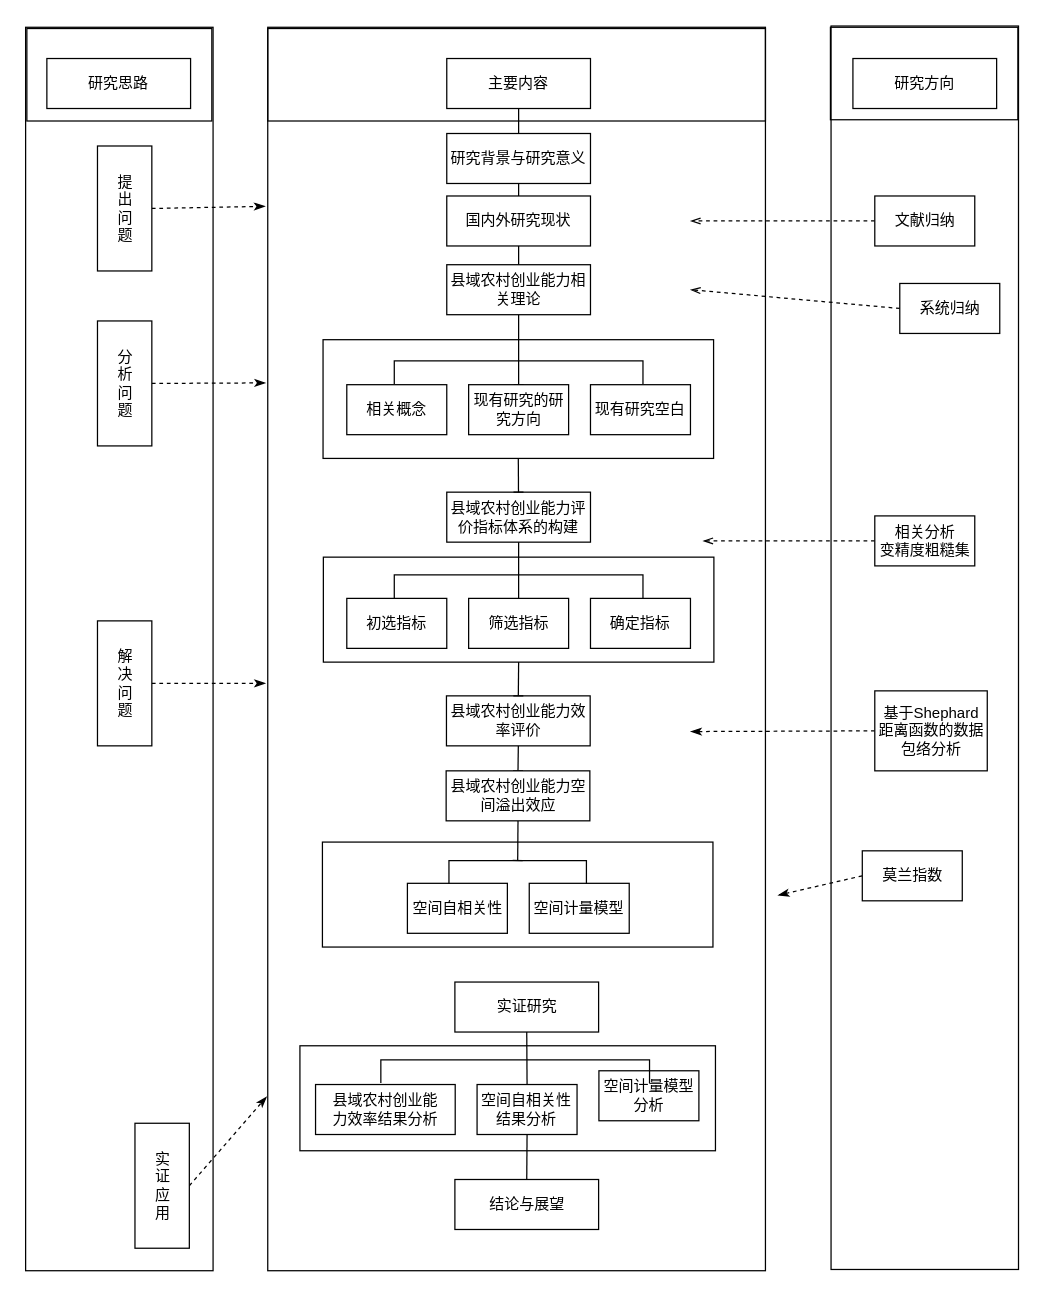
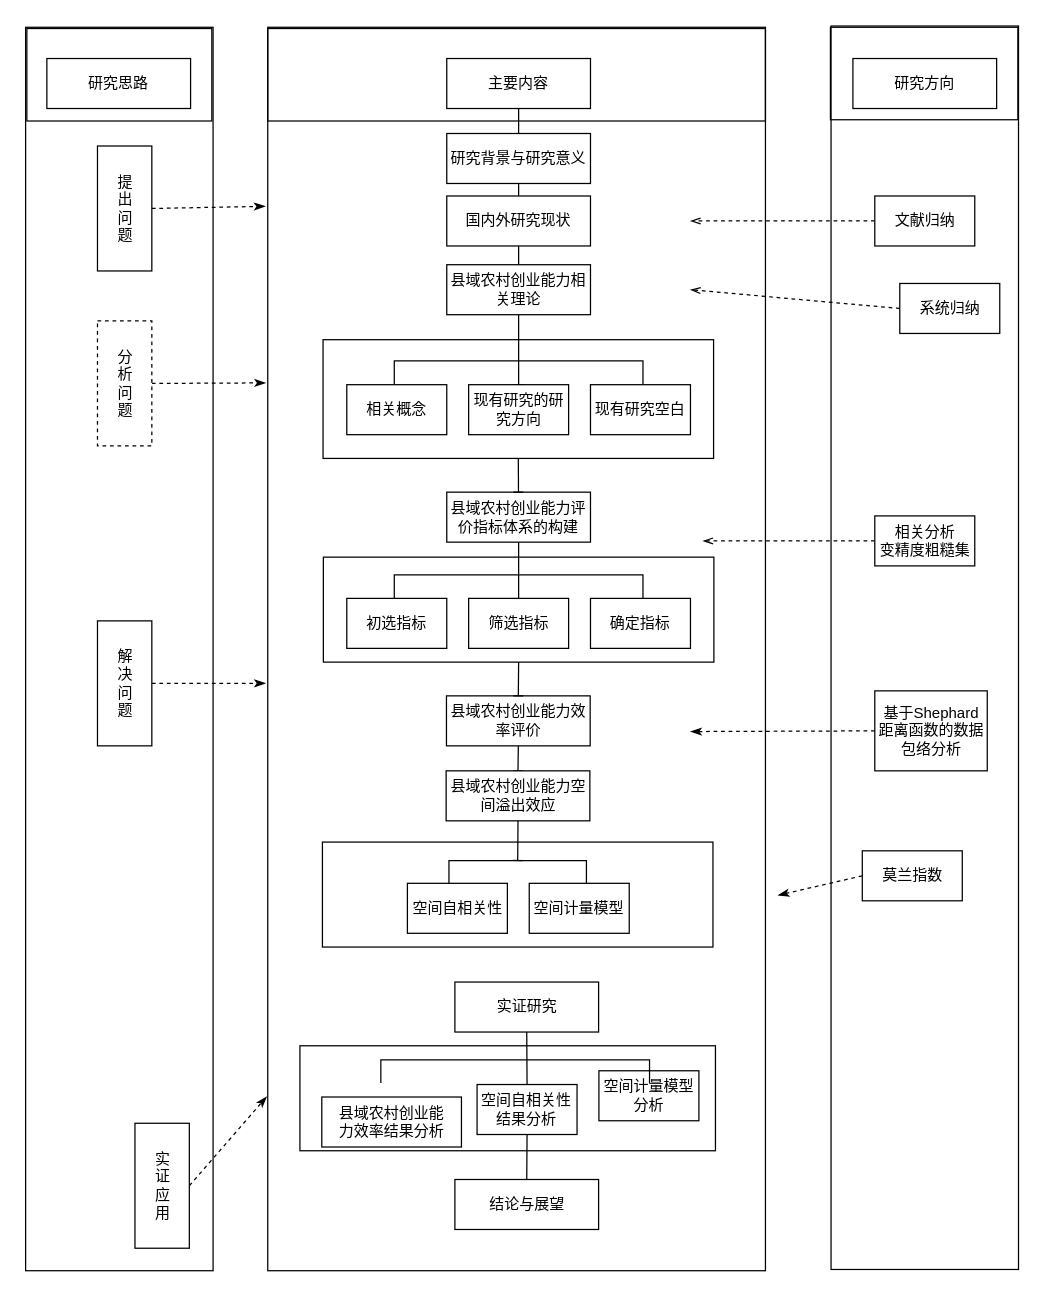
  <mxCell id="0" />
  <mxCell id="1" parent="0" />
  <mxCell id="2" value="&lt;font style=&quot;vertical-align: inherit&quot;&gt;&lt;font style=&quot;vertical-align: inherit&quot;&gt;&lt;font style=&quot;vertical-align: inherit&quot;&gt;&lt;font style=&quot;vertical-align: inherit&quot;&gt;研究思路&lt;/font&gt;&lt;/font&gt;&lt;/font&gt;&lt;/font&gt;" style="rounded=0;whiteSpace=wrap;html=1;" vertex="1" parent="1"><mxGeometry x="37" y="46" width="115" height="40" as="geometry" /></mxCell>
  <mxCell id="3" style="edgeStyle=none;rounded=0;orthogonalLoop=1;jettySize=auto;html=1;exitX=0.5;exitY=1;exitDx=0;exitDy=0;entryX=0.5;entryY=0;entryDx=0;entryDy=0;fontFamily=Comic Sans MS;endArrow=none;endFill=0;" edge="1" parent="1" source="4" target="15"><mxGeometry relative="1" as="geometry" /></mxCell>
  <mxCell id="4" value="&lt;font style=&quot;vertical-align: inherit&quot;&gt;&lt;font style=&quot;vertical-align: inherit&quot;&gt;主要内容&lt;/font&gt;&lt;/font&gt;" style="rounded=0;whiteSpace=wrap;html=1;" vertex="1" parent="1"><mxGeometry x="357" y="46" width="115" height="40" as="geometry" /></mxCell>
  <mxCell id="5" value="&lt;font style=&quot;vertical-align: inherit&quot;&gt;&lt;font style=&quot;vertical-align: inherit&quot;&gt;研究方向&lt;/font&gt;&lt;/font&gt;" style="rounded=0;whiteSpace=wrap;html=1;" vertex="1" parent="1"><mxGeometry x="682" y="46" width="115" height="40" as="geometry" /></mxCell>
  <mxCell id="6" style="edgeStyle=none;rounded=0;orthogonalLoop=1;jettySize=auto;html=1;exitX=1;exitY=0.5;exitDx=0;exitDy=0;dashed=1;fontFamily=Comic Sans MS;endArrow=classicThin;endFill=1;strokeWidth=1;entryX=-0.005;entryY=0.144;entryDx=0;entryDy=0;entryPerimeter=0;" edge="1" parent="1" source="7" target="61"><mxGeometry relative="1" as="geometry"><mxPoint x="222" y="166" as="targetPoint" /></mxGeometry></mxCell>
  <mxCell id="7" value="&lt;font style=&quot;vertical-align: inherit&quot;&gt;&lt;font style=&quot;vertical-align: inherit&quot;&gt;&lt;font style=&quot;vertical-align: inherit&quot;&gt;&lt;font style=&quot;vertical-align: inherit&quot;&gt;&lt;font style=&quot;vertical-align: inherit&quot;&gt;&lt;font style=&quot;vertical-align: inherit&quot;&gt;提出问题&lt;/font&gt;&lt;/font&gt;&lt;/font&gt;&lt;/font&gt;&lt;/font&gt;&lt;/font&gt;" style="rounded=0;html=1;whiteSpace=wrap;labelPosition=center;verticalLabelPosition=middle;align=center;verticalAlign=middle;labelBorderColor=none;fontFamily=Comic Sans MS;spacingTop=0;spacing=12;" vertex="1" parent="1"><mxGeometry x="77.5" y="116" width="43.5" height="100" as="geometry" /></mxCell>
  <mxCell id="8" style="edgeStyle=none;rounded=0;orthogonalLoop=1;jettySize=auto;html=1;exitX=1;exitY=0.5;exitDx=0;exitDy=0;dashed=1;fontFamily=Comic Sans MS;endArrow=classicThin;endFill=1;strokeWidth=1;entryX=-0.004;entryY=0.286;entryDx=0;entryDy=0;entryPerimeter=0;" edge="1" parent="1" source="9" target="61"><mxGeometry relative="1" as="geometry"><mxPoint x="202" y="306" as="targetPoint" /></mxGeometry></mxCell>
- <mxCell id="9" value="&lt;font style=&quot;vertical-align: inherit&quot;&gt;&lt;font style=&quot;vertical-align: inherit&quot;&gt;&lt;font style=&quot;vertical-align: inherit&quot;&gt;&lt;font style=&quot;vertical-align: inherit&quot;&gt;&lt;font style=&quot;vertical-align: inherit&quot;&gt;&lt;font style=&quot;vertical-align: inherit&quot;&gt;&lt;font style=&quot;vertical-align: inherit&quot;&gt;&lt;font style=&quot;vertical-align: inherit&quot;&gt;分析问题&lt;/font&gt;&lt;/font&gt;&lt;/font&gt;&lt;/font&gt;&lt;/font&gt;&lt;/font&gt;&lt;/font&gt;&lt;/font&gt;" style="rounded=0;whiteSpace=wrap;html=1;spacing=12;" vertex="1" parent="1"><mxGeometry x="77.5" y="256" width="43.5" height="100" as="geometry" /></mxCell>
+ <mxCell id="9" value="&lt;font style=&quot;vertical-align: inherit&quot;&gt;&lt;font style=&quot;vertical-align: inherit&quot;&gt;&lt;font style=&quot;vertical-align: inherit&quot;&gt;&lt;font style=&quot;vertical-align: inherit&quot;&gt;&lt;font style=&quot;vertical-align: inherit&quot;&gt;&lt;font style=&quot;vertical-align: inherit&quot;&gt;&lt;font style=&quot;vertical-align: inherit&quot;&gt;&lt;font style=&quot;vertical-align: inherit&quot;&gt;分析问题&lt;/font&gt;&lt;/font&gt;&lt;/font&gt;&lt;/font&gt;&lt;/font&gt;&lt;/font&gt;&lt;/font&gt;&lt;/font&gt;" style="rounded=0;whiteSpace=wrap;html=1;spacing=12;dashed=1;" vertex="1" parent="1"><mxGeometry x="77.5" y="256" width="43.5" height="100" as="geometry" /></mxCell>
  <mxCell id="10" style="edgeStyle=none;rounded=0;orthogonalLoop=1;jettySize=auto;html=1;exitX=1;exitY=0.5;exitDx=0;exitDy=0;dashed=1;fontFamily=Comic Sans MS;endArrow=classicThin;endFill=1;strokeWidth=1;entryX=-0.002;entryY=0.86;entryDx=0;entryDy=0;entryPerimeter=0;" edge="1" parent="1" source="11" target="61"><mxGeometry relative="1" as="geometry"><mxPoint x="192" y="878" as="targetPoint" /></mxGeometry></mxCell>
  <mxCell id="11" value="&lt;font style=&quot;vertical-align: inherit&quot;&gt;&lt;font style=&quot;vertical-align: inherit&quot;&gt;&lt;font style=&quot;vertical-align: inherit&quot;&gt;&lt;font style=&quot;vertical-align: inherit&quot;&gt;&lt;font style=&quot;vertical-align: inherit&quot;&gt;&lt;font style=&quot;vertical-align: inherit&quot;&gt;&lt;font style=&quot;vertical-align: inherit&quot;&gt;&lt;font style=&quot;vertical-align: inherit&quot;&gt;&lt;font style=&quot;vertical-align: inherit&quot;&gt;&lt;font style=&quot;vertical-align: inherit&quot;&gt;&lt;font style=&quot;vertical-align: inherit&quot;&gt;&lt;font style=&quot;vertical-align: inherit&quot;&gt;实证应用&lt;/font&gt;&lt;/font&gt;&lt;/font&gt;&lt;/font&gt;&lt;/font&gt;&lt;/font&gt;&lt;/font&gt;&lt;/font&gt;&lt;/font&gt;&lt;/font&gt;&lt;/font&gt;&lt;/font&gt;" style="rounded=0;whiteSpace=wrap;html=1;spacing=12;" vertex="1" parent="1"><mxGeometry x="107.5" y="898" width="43.5" height="100" as="geometry" /></mxCell>
  <mxCell id="12" style="edgeStyle=none;rounded=0;orthogonalLoop=1;jettySize=auto;html=1;exitX=1;exitY=0.5;exitDx=0;exitDy=0;dashed=1;fontFamily=Comic Sans MS;endArrow=classicThin;endFill=1;strokeWidth=1;" edge="1" parent="1" source="13"><mxGeometry relative="1" as="geometry"><mxPoint x="212" y="546" as="targetPoint" /></mxGeometry></mxCell>
  <mxCell id="13" value="&lt;font style=&quot;vertical-align: inherit&quot;&gt;&lt;font style=&quot;vertical-align: inherit&quot;&gt;&lt;font style=&quot;vertical-align: inherit&quot;&gt;&lt;font style=&quot;vertical-align: inherit&quot;&gt;&lt;font style=&quot;vertical-align: inherit&quot;&gt;&lt;font style=&quot;vertical-align: inherit&quot;&gt;&lt;font style=&quot;vertical-align: inherit&quot;&gt;&lt;font style=&quot;vertical-align: inherit&quot;&gt;解决问题&lt;/font&gt;&lt;/font&gt;&lt;/font&gt;&lt;/font&gt;&lt;/font&gt;&lt;/font&gt;&lt;/font&gt;&lt;/font&gt;" style="rounded=0;whiteSpace=wrap;html=1;spacing=12;" vertex="1" parent="1"><mxGeometry x="77.5" y="496" width="43.5" height="100" as="geometry" /></mxCell>
  <mxCell id="14" style="edgeStyle=none;rounded=0;orthogonalLoop=1;jettySize=auto;html=1;exitX=0.5;exitY=1;exitDx=0;exitDy=0;entryX=0.5;entryY=0;entryDx=0;entryDy=0;fontFamily=Comic Sans MS;endArrow=none;endFill=0;" edge="1" parent="1" source="15" target="17"><mxGeometry relative="1" as="geometry" /></mxCell>
  <mxCell id="15" value="&lt;font style=&quot;vertical-align: inherit&quot;&gt;&lt;font style=&quot;vertical-align: inherit&quot;&gt;&lt;font style=&quot;vertical-align: inherit&quot;&gt;&lt;font style=&quot;vertical-align: inherit&quot;&gt;研究背景与研究意义&lt;/font&gt;&lt;/font&gt;&lt;/font&gt;&lt;/font&gt;" style="rounded=0;whiteSpace=wrap;html=1;" vertex="1" parent="1"><mxGeometry x="357" y="106" width="115" height="40" as="geometry" /></mxCell>
  <mxCell id="16" style="edgeStyle=none;rounded=0;orthogonalLoop=1;jettySize=auto;html=1;exitX=0.5;exitY=1;exitDx=0;exitDy=0;entryX=0.5;entryY=0;entryDx=0;entryDy=0;fontFamily=Comic Sans MS;endArrow=none;endFill=0;" edge="1" parent="1" source="17" target="20"><mxGeometry relative="1" as="geometry" /></mxCell>
  <mxCell id="17" value="&lt;font style=&quot;vertical-align: inherit&quot;&gt;&lt;font style=&quot;vertical-align: inherit&quot;&gt;&lt;font style=&quot;vertical-align: inherit&quot;&gt;&lt;font style=&quot;vertical-align: inherit&quot;&gt;国内外研究现状&lt;/font&gt;&lt;/font&gt;&lt;/font&gt;&lt;/font&gt;" style="rounded=0;whiteSpace=wrap;html=1;" vertex="1" parent="1"><mxGeometry x="357" y="156" width="115" height="40" as="geometry" /></mxCell>
  <mxCell id="18" style="edgeStyle=none;rounded=0;orthogonalLoop=1;jettySize=auto;html=1;exitX=0.5;exitY=1;exitDx=0;exitDy=0;dashed=1;fontFamily=Comic Sans MS;endArrow=openThin;endFill=0;" edge="1" parent="1" source="20"><mxGeometry relative="1" as="geometry"><mxPoint x="414.714" y="251.286" as="targetPoint" /></mxGeometry></mxCell>
  <mxCell id="19" style="edgeStyle=none;rounded=0;orthogonalLoop=1;jettySize=auto;html=1;exitX=0.5;exitY=1;exitDx=0;exitDy=0;entryX=0.5;entryY=0;entryDx=0;entryDy=0;fontFamily=Comic Sans MS;endArrow=baseDash;endFill=0;" edge="1" parent="1" source="20" target="22"><mxGeometry relative="1" as="geometry" /></mxCell>
  <mxCell id="20" value="县域农村创业能力相关理论" style="rounded=0;whiteSpace=wrap;html=1;" vertex="1" parent="1"><mxGeometry x="357" y="211" width="115" height="40" as="geometry" /></mxCell>
  <mxCell id="21" value="相关概念" style="rounded=0;whiteSpace=wrap;html=1;" vertex="1" parent="1"><mxGeometry x="277" y="307" width="80" height="40" as="geometry" /></mxCell>
  <mxCell id="22" value="现有研究的研究方向" style="rounded=0;whiteSpace=wrap;html=1;" vertex="1" parent="1"><mxGeometry x="374.5" y="307" width="80" height="40" as="geometry" /></mxCell>
  <mxCell id="23" value="现有研究空白" style="rounded=0;whiteSpace=wrap;html=1;" vertex="1" parent="1"><mxGeometry x="472" y="307" width="80" height="40" as="geometry" /></mxCell>
  <mxCell id="24" value="县域农村创业能力评价指标体系的构建" style="rounded=0;whiteSpace=wrap;html=1;" vertex="1" parent="1"><mxGeometry x="357" y="393" width="115" height="40" as="geometry" /></mxCell>
  <mxCell id="25" value="初选指标" style="rounded=0;whiteSpace=wrap;html=1;" vertex="1" parent="1"><mxGeometry x="277" y="478" width="80" height="40" as="geometry" /></mxCell>
  <mxCell id="26" value="" style="edgeStyle=none;rounded=0;orthogonalLoop=1;jettySize=auto;html=1;fontFamily=Comic Sans MS;endArrow=none;endFill=0;" edge="1" parent="1" source="27" target="24"><mxGeometry relative="1" as="geometry" /></mxCell>
  <mxCell id="27" value="筛选指标" style="rounded=0;whiteSpace=wrap;html=1;" vertex="1" parent="1"><mxGeometry x="374.5" y="478" width="80" height="40" as="geometry" /></mxCell>
  <mxCell id="28" value="确定指标" style="rounded=0;whiteSpace=wrap;html=1;" vertex="1" parent="1"><mxGeometry x="472" y="478" width="80" height="40" as="geometry" /></mxCell>
  <mxCell id="29" style="edgeStyle=none;rounded=0;orthogonalLoop=1;jettySize=auto;html=1;exitX=0.5;exitY=1;exitDx=0;exitDy=0;entryX=0.5;entryY=0;entryDx=0;entryDy=0;fontFamily=Comic Sans MS;endArrow=none;endFill=0;" edge="1" parent="1" source="30" target="33"><mxGeometry relative="1" as="geometry" /></mxCell>
  <mxCell id="30" value="实证研究" style="rounded=0;whiteSpace=wrap;html=1;" vertex="1" parent="1"><mxGeometry x="363.5" y="785" width="115" height="40" as="geometry" /></mxCell>
- <mxCell id="31" value="县域农村创业能力效率结果分析" style="rounded=0;whiteSpace=wrap;html=1;strokeWidth=1;spacing=11;spacingTop=0;" vertex="1" parent="1"><mxGeometry x="252" y="867" width="111.75" height="40" as="geometry" /></mxCell>
+ <mxCell id="31" value="县域农村创业能力效率结果分析" style="rounded=0;whiteSpace=wrap;html=1;strokeWidth=1;spacing=11;spacingTop=0;" vertex="1" parent="1"><mxGeometry x="257" y="877" width="111.75" height="40" as="geometry" /></mxCell>
  <mxCell id="32" style="edgeStyle=none;rounded=0;orthogonalLoop=1;jettySize=auto;html=1;exitX=0.5;exitY=1;exitDx=0;exitDy=0;entryX=0.5;entryY=0;entryDx=0;entryDy=0;fontFamily=Comic Sans MS;endArrow=none;endFill=0;" edge="1" parent="1" source="33" target="35"><mxGeometry relative="1" as="geometry" /></mxCell>
  <mxCell id="33" value="空间自相关性结果分析" style="rounded=0;whiteSpace=wrap;html=1;" vertex="1" parent="1"><mxGeometry x="381.25" y="867" width="80" height="40" as="geometry" /></mxCell>
  <mxCell id="34" value="空间计量模型分析" style="rounded=0;whiteSpace=wrap;html=1;" vertex="1" parent="1"><mxGeometry x="478.75" y="856" width="80" height="40" as="geometry" /></mxCell>
  <mxCell id="35" value="结论与展望" style="rounded=0;whiteSpace=wrap;html=1;" vertex="1" parent="1"><mxGeometry x="363.5" y="943" width="115" height="40" as="geometry" /></mxCell>
  <mxCell id="36" style="edgeStyle=none;rounded=0;orthogonalLoop=1;jettySize=auto;html=1;exitX=0;exitY=0.5;exitDx=0;exitDy=0;fontFamily=Comic Sans MS;endArrow=openThin;endFill=0;dashed=1;" edge="1" parent="1" source="37"><mxGeometry relative="1" as="geometry"><mxPoint x="552" y="176" as="targetPoint" /></mxGeometry></mxCell>
  <mxCell id="37" value="文献归纳" style="rounded=0;whiteSpace=wrap;html=1;" vertex="1" parent="1"><mxGeometry x="699.5" y="156" width="80" height="40" as="geometry" /></mxCell>
  <mxCell id="38" style="edgeStyle=none;rounded=0;orthogonalLoop=1;jettySize=auto;html=1;exitX=0;exitY=0.5;exitDx=0;exitDy=0;dashed=1;fontFamily=Comic Sans MS;endArrow=openThin;endFill=0;" edge="1" parent="1" source="39"><mxGeometry relative="1" as="geometry"><mxPoint x="552" y="231" as="targetPoint" /></mxGeometry></mxCell>
  <mxCell id="39" value="系统归纳" style="rounded=0;whiteSpace=wrap;html=1;" vertex="1" parent="1"><mxGeometry x="719.5" y="226" width="80" height="40" as="geometry" /></mxCell>
  <mxCell id="40" value="" style="rounded=0;whiteSpace=wrap;html=1;labelBorderColor=none;fontFamily=Comic Sans MS;fillColor=none;" vertex="1" parent="1"><mxGeometry x="20" y="21" width="150" height="995" as="geometry" /></mxCell>
  <mxCell id="41" style="edgeStyle=none;rounded=0;orthogonalLoop=1;jettySize=auto;html=1;exitX=0;exitY=0.5;exitDx=0;exitDy=0;dashed=1;fontFamily=Comic Sans MS;endArrow=openThin;endFill=0;" edge="1" parent="1" source="42"><mxGeometry relative="1" as="geometry"><mxPoint x="562" y="432" as="targetPoint" /></mxGeometry></mxCell>
  <mxCell id="42" value="相关分析&lt;br&gt;变精度粗糙集" style="rounded=0;whiteSpace=wrap;html=1;" vertex="1" parent="1"><mxGeometry x="699.5" y="412" width="80" height="40" as="geometry" /></mxCell>
  <mxCell id="43" style="edgeStyle=none;rounded=0;orthogonalLoop=1;jettySize=auto;html=1;exitX=0.5;exitY=1;exitDx=0;exitDy=0;entryX=0.5;entryY=0;entryDx=0;entryDy=0;fontFamily=Comic Sans MS;endArrow=baseDash;endFill=0;" edge="1" parent="1" source="44" target="48"><mxGeometry relative="1" as="geometry" /></mxCell>
  <mxCell id="44" value="县域农村创业能力效率评价" style="rounded=0;whiteSpace=wrap;html=1;" vertex="1" parent="1"><mxGeometry x="356.75" y="556" width="115" height="40" as="geometry" /></mxCell>
  <mxCell id="45" style="edgeStyle=none;rounded=0;orthogonalLoop=1;jettySize=auto;html=1;exitX=0;exitY=0.5;exitDx=0;exitDy=0;fontFamily=Comic Sans MS;endArrow=classicThin;endFill=1;dashed=1;strokeWidth=1;" edge="1" parent="1" source="46"><mxGeometry relative="1" as="geometry"><mxPoint x="552" y="584.571" as="targetPoint" /></mxGeometry></mxCell>
  <mxCell id="46" value="基于Shephard距离函数的数据包络分析" style="rounded=0;whiteSpace=wrap;html=1;" vertex="1" parent="1"><mxGeometry x="699.5" y="552" width="90" height="64" as="geometry" /></mxCell>
  <mxCell id="47" style="edgeStyle=none;rounded=0;orthogonalLoop=1;jettySize=auto;html=1;exitX=0.5;exitY=1;exitDx=0;exitDy=0;entryX=0;entryY=0.5;entryDx=0;entryDy=0;entryPerimeter=0;fontFamily=Comic Sans MS;endArrow=baseDash;endFill=0;" edge="1" parent="1" source="48" target="57"><mxGeometry relative="1" as="geometry" /></mxCell>
  <mxCell id="48" value="县域农村创业能力空间溢出效应" style="rounded=0;whiteSpace=wrap;html=1;" vertex="1" parent="1"><mxGeometry x="356.5" y="616" width="115" height="40" as="geometry" /></mxCell>
  <mxCell id="49" value="空间自相关性" style="rounded=0;whiteSpace=wrap;html=1;" vertex="1" parent="1"><mxGeometry x="325.5" y="706" width="80" height="40" as="geometry" /></mxCell>
  <mxCell id="50" value="空间计量模型" style="rounded=0;whiteSpace=wrap;html=1;" vertex="1" parent="1"><mxGeometry x="423" y="706" width="80" height="40" as="geometry" /></mxCell>
  <mxCell id="51" style="edgeStyle=none;rounded=0;orthogonalLoop=1;jettySize=auto;html=1;exitX=0.5;exitY=1;exitDx=0;exitDy=0;fontFamily=Comic Sans MS;endArrow=baseDash;endFill=0;" edge="1" parent="1" source="52" target="24"><mxGeometry relative="1" as="geometry" /></mxCell>
  <mxCell id="52" value="" style="rounded=0;whiteSpace=wrap;html=1;labelBorderColor=none;fontFamily=Comic Sans MS;strokeWidth=1;fillColor=none;" vertex="1" parent="1"><mxGeometry x="258" y="271" width="312.5" height="95" as="geometry" /></mxCell>
  <mxCell id="53" value="" style="strokeWidth=1;html=1;shape=mxgraph.flowchart.annotation_1;align=left;pointerEvents=1;labelBorderColor=none;fontFamily=Comic Sans MS;fillColor=none;rotation=90;" vertex="1" parent="1"><mxGeometry x="405.25" y="197.75" width="18.5" height="199" as="geometry" /></mxCell>
  <mxCell id="54" value="" style="strokeWidth=1;html=1;shape=mxgraph.flowchart.annotation_1;align=left;pointerEvents=1;labelBorderColor=none;fontFamily=Comic Sans MS;fillColor=none;rotation=90;" vertex="1" parent="1"><mxGeometry x="405.25" y="369" width="18.5" height="199" as="geometry" /></mxCell>
  <mxCell id="55" style="edgeStyle=none;rounded=0;orthogonalLoop=1;jettySize=auto;html=1;exitX=0.5;exitY=1;exitDx=0;exitDy=0;entryX=0.5;entryY=0;entryDx=0;entryDy=0;fontFamily=Comic Sans MS;endArrow=baseDash;endFill=0;" edge="1" parent="1" source="56" target="44"><mxGeometry relative="1" as="geometry" /></mxCell>
  <mxCell id="56" value="" style="rounded=0;whiteSpace=wrap;html=1;labelBorderColor=none;fontFamily=Comic Sans MS;strokeWidth=1;fillColor=none;" vertex="1" parent="1"><mxGeometry x="258.25" y="445" width="312.5" height="84" as="geometry" /></mxCell>
  <mxCell id="57" value="" style="strokeWidth=1;html=1;shape=mxgraph.flowchart.annotation_1;align=left;pointerEvents=1;labelBorderColor=none;fontFamily=Comic Sans MS;fillColor=none;rotation=90;" vertex="1" parent="1"><mxGeometry x="404.5" y="642" width="18.5" height="110" as="geometry" /></mxCell>
  <mxCell id="58" value="" style="rounded=0;whiteSpace=wrap;html=1;labelBorderColor=none;fontFamily=Comic Sans MS;strokeWidth=1;fillColor=none;" vertex="1" parent="1"><mxGeometry x="257.5" y="673" width="312.5" height="84" as="geometry" /></mxCell>
  <mxCell id="59" value="" style="strokeWidth=1;html=1;shape=mxgraph.flowchart.annotation_1;align=left;pointerEvents=1;labelBorderColor=none;fontFamily=Comic Sans MS;fillColor=none;rotation=90;" vertex="1" parent="1"><mxGeometry x="402.5" y="749" width="18.5" height="215" as="geometry" /></mxCell>
  <mxCell id="60" value="" style="rounded=0;whiteSpace=wrap;html=1;labelBorderColor=none;fontFamily=Comic Sans MS;strokeWidth=1;fillColor=none;" vertex="1" parent="1"><mxGeometry x="239.5" y="836" width="332.5" height="84" as="geometry" /></mxCell>
  <mxCell id="61" value="" style="rounded=0;whiteSpace=wrap;html=1;labelBorderColor=none;fontFamily=Comic Sans MS;fillColor=none;" vertex="1" parent="1"><mxGeometry x="213.75" y="21" width="398.25" height="995" as="geometry" /></mxCell>
  <mxCell id="62" style="edgeStyle=none;rounded=0;orthogonalLoop=1;jettySize=auto;html=1;exitX=0;exitY=0.5;exitDx=0;exitDy=0;dashed=1;fontFamily=Comic Sans MS;endArrow=classicThin;endFill=1;strokeWidth=1;" edge="1" parent="1" source="63"><mxGeometry relative="1" as="geometry"><mxPoint x="622" y="715.571" as="targetPoint" /></mxGeometry></mxCell>
  <mxCell id="63" value="莫兰指数" style="rounded=0;whiteSpace=wrap;html=1;" vertex="1" parent="1"><mxGeometry x="689.5" y="680" width="80" height="40" as="geometry" /></mxCell>
  <mxCell id="64" value="" style="rounded=0;whiteSpace=wrap;html=1;labelBorderColor=none;fontFamily=Comic Sans MS;strokeWidth=1;fillColor=none;" vertex="1" parent="1"><mxGeometry x="21" y="22" width="148" height="74" as="geometry" /></mxCell>
  <mxCell id="65" value="" style="rounded=0;whiteSpace=wrap;html=1;labelBorderColor=none;fontFamily=Comic Sans MS;strokeWidth=1;fillColor=none;" vertex="1" parent="1"><mxGeometry x="213.75" y="22" width="398.25" height="74" as="geometry" /></mxCell>
  <mxCell id="66" value="" style="rounded=0;whiteSpace=wrap;html=1;labelBorderColor=none;fontFamily=Comic Sans MS;strokeWidth=1;fillColor=none;" vertex="1" parent="1"><mxGeometry x="664" y="21" width="150" height="74" as="geometry" /></mxCell>
  <mxCell id="67" value="" style="rounded=0;whiteSpace=wrap;html=1;labelBorderColor=none;fontFamily=Comic Sans MS;fillColor=none;" vertex="1" parent="1"><mxGeometry x="664.5" y="20" width="150" height="995" as="geometry" /></mxCell>
